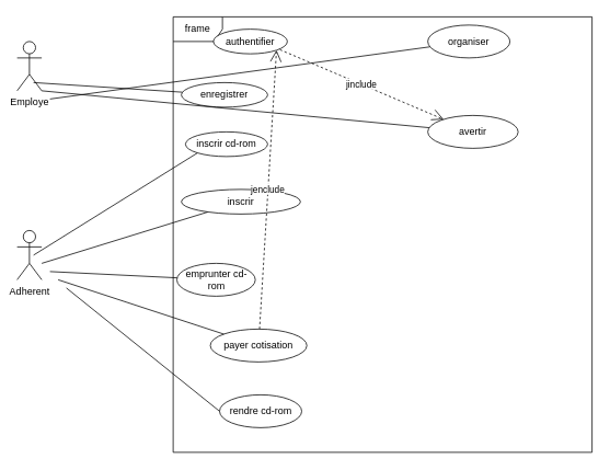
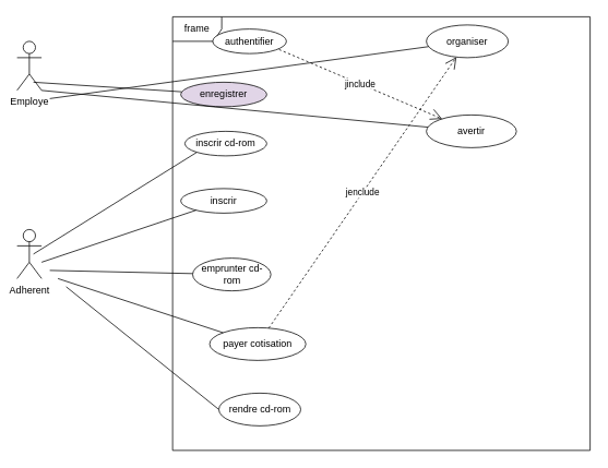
  <mxCell id="0" />
  <mxCell id="1" parent="0" />
  <mxCell id="2" value="frame" style="shape=umlFrame;whiteSpace=wrap;html=1;" vertex="1" parent="1"><mxGeometry x="210" y="20" width="510" height="530" as="geometry" /></mxCell>
  <mxCell id="3" value="Employe" style="shape=umlActor;verticalLabelPosition=bottom;verticalAlign=top;html=1;" vertex="1" parent="1"><mxGeometry x="20" y="50" width="30" height="60" as="geometry" /></mxCell>
  <mxCell id="4" value="Adherent" style="shape=umlActor;verticalLabelPosition=bottom;verticalAlign=top;html=1;" vertex="1" parent="1"><mxGeometry x="20" y="280" width="30" height="60" as="geometry" /></mxCell>
  <mxCell id="5" value="authentifier" style="ellipse;whiteSpace=wrap;html=1;" vertex="1" parent="1"><mxGeometry x="259" y="35" width="90" height="30" as="geometry" /></mxCell>
- <mxCell id="6" value="enregistrer" style="ellipse;whiteSpace=wrap;html=1;" vertex="1" parent="1"><mxGeometry x="220" y="100" width="105" height="30" as="geometry" /></mxCell>
+ <mxCell id="6" value="enregistrer" style="ellipse;whiteSpace=wrap;html=1;fillColor=#e1d5e7;" vertex="1" parent="1"><mxGeometry x="220" y="100" width="105" height="30" as="geometry" /></mxCell>
  <mxCell id="7" value="inscrir cd-rom" style="ellipse;whiteSpace=wrap;html=1;" vertex="1" parent="1"><mxGeometry x="225" y="160" width="100" height="30" as="geometry" /></mxCell>
- <mxCell id="8" value="inscrir" style="ellipse;whiteSpace=wrap;html=1;" vertex="1" parent="1"><mxGeometry x="220" y="230" width="145" height="30" as="geometry" /></mxCell>
- <mxCell id="9" value="emprunter cd-rom" style="ellipse;whiteSpace=wrap;html=1;" vertex="1" parent="1"><mxGeometry x="214.5" y="320" width="95.5" height="40" as="geometry" /></mxCell>
+ <mxCell id="8" value="inscrir" style="ellipse;whiteSpace=wrap;html=1;" vertex="1" parent="1"><mxGeometry x="220" y="230" width="105" height="30" as="geometry" /></mxCell>
+ <mxCell id="9" value="emprunter cd-rom" style="ellipse;whiteSpace=wrap;html=1;" vertex="1" parent="1"><mxGeometry x="234.5" y="315" width="95.5" height="40" as="geometry" /></mxCell>
  <mxCell id="10" value="payer cotisation" style="ellipse;whiteSpace=wrap;html=1;" vertex="1" parent="1"><mxGeometry x="255.25" y="400" width="117.5" height="40" as="geometry" /></mxCell>
  <mxCell id="11" value="rendre cd-rom" style="ellipse;whiteSpace=wrap;html=1;" vertex="1" parent="1"><mxGeometry x="266.5" y="480" width="100" height="40" as="geometry" /></mxCell>
  <mxCell id="12" value="organiser" style="ellipse;whiteSpace=wrap;html=1;" vertex="1" parent="1"><mxGeometry x="520" y="30" width="100" height="40" as="geometry" /></mxCell>
  <mxCell id="13" value="avertir" style="ellipse;whiteSpace=wrap;html=1;" vertex="1" parent="1"><mxGeometry x="520" y="140" width="110" height="40" as="geometry" /></mxCell>
  <mxCell id="14" value="" style="endArrow=none;html=1;rounded=0;entryX=0;entryY=1;entryDx=0;entryDy=0;" edge="1" parent="1" target="7"><mxGeometry relative="1" as="geometry"><mxPoint x="40" y="310" as="sourcePoint" /><mxPoint x="190" y="310" as="targetPoint" /></mxGeometry></mxCell>
  <mxCell id="15" value="" style="endArrow=none;html=1;rounded=0;" edge="1" parent="1" target="8"><mxGeometry relative="1" as="geometry"><mxPoint x="50" y="320" as="sourcePoint" /><mxPoint x="288.645" y="205.607" as="targetPoint" /></mxGeometry></mxCell>
  <mxCell id="16" value="" style="endArrow=none;html=1;rounded=0;" edge="1" parent="1" target="9"><mxGeometry relative="1" as="geometry"><mxPoint x="60" y="330" as="sourcePoint" /><mxPoint x="283.969" y="283.794" as="targetPoint" /></mxGeometry></mxCell>
  <mxCell id="17" value="" style="endArrow=none;html=1;rounded=0;" edge="1" parent="1" target="10"><mxGeometry relative="1" as="geometry"><mxPoint x="70" y="340" as="sourcePoint" /><mxPoint x="270.586" y="351.588" as="targetPoint" /></mxGeometry></mxCell>
  <mxCell id="18" value="" style="endArrow=none;html=1;rounded=0;entryX=0;entryY=0.5;entryDx=0;entryDy=0;" edge="1" parent="1" target="11"><mxGeometry relative="1" as="geometry"><mxPoint x="80" y="350" as="sourcePoint" /><mxPoint x="281.684" y="416.126" as="targetPoint" /></mxGeometry></mxCell>
  <mxCell id="19" value="" style="endArrow=none;html=1;rounded=0;" edge="1" parent="1" target="6"><mxGeometry relative="1" as="geometry"><mxPoint x="40" y="100" as="sourcePoint" /><mxPoint x="200" y="100" as="targetPoint" /></mxGeometry></mxCell>
  <mxCell id="20" value="" style="endArrow=none;html=1;rounded=0;" edge="1" parent="1" target="13"><mxGeometry relative="1" as="geometry"><mxPoint x="50" y="110" as="sourcePoint" /><mxPoint x="220" y="140" as="targetPoint" /></mxGeometry></mxCell>
  <mxCell id="21" value="" style="endArrow=none;html=1;rounded=0;" edge="1" parent="1" target="12"><mxGeometry relative="1" as="geometry"><mxPoint x="60" y="120" as="sourcePoint" /><mxPoint x="531.795" y="164.933" as="targetPoint" /></mxGeometry></mxCell>
- <mxCell id="22" value="&lt;font style=&quot;vertical-align: inherit&quot;&gt;&lt;font style=&quot;vertical-align: inherit&quot;&gt;jenclude&lt;/font&gt;&lt;/font&gt;" style="endArrow=open;endSize=12;dashed=1;html=1;rounded=0;entryX=1;entryY=1;entryDx=0;entryDy=0;" edge="1" parent="1" source="10" target="5"><mxGeometry width="160" relative="1" as="geometry"><mxPoint x="280" y="280" as="sourcePoint" /><mxPoint x="440" y="280" as="targetPoint" /></mxGeometry></mxCell>
+ <mxCell id="22" value="&lt;font style=&quot;vertical-align: inherit&quot;&gt;&lt;font style=&quot;vertical-align: inherit&quot;&gt;jenclude&lt;/font&gt;&lt;/font&gt;" style="endArrow=open;endSize=12;dashed=1;html=1;rounded=0;" edge="1" parent="1" source="10" target="12"><mxGeometry width="160" relative="1" as="geometry"><mxPoint x="280" y="280" as="sourcePoint" /><mxPoint x="440" y="280" as="targetPoint" /></mxGeometry></mxCell>
  <mxCell id="23" value="&lt;font style=&quot;vertical-align: inherit&quot;&gt;&lt;font style=&quot;vertical-align: inherit&quot;&gt;jinclude&lt;/font&gt;&lt;/font&gt;" style="endArrow=open;endSize=12;dashed=1;html=1;rounded=0;" edge="1" parent="1" target="13"><mxGeometry width="160" relative="1" as="geometry"><mxPoint x="340" y="60" as="sourcePoint" /><mxPoint x="500" y="70" as="targetPoint" /></mxGeometry></mxCell>
